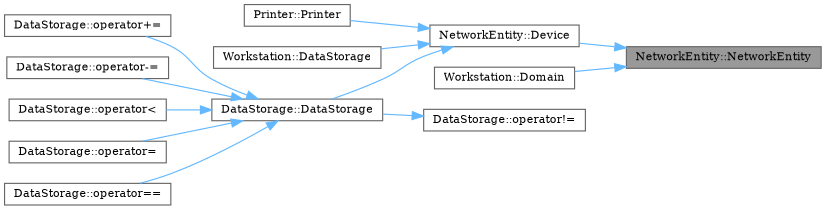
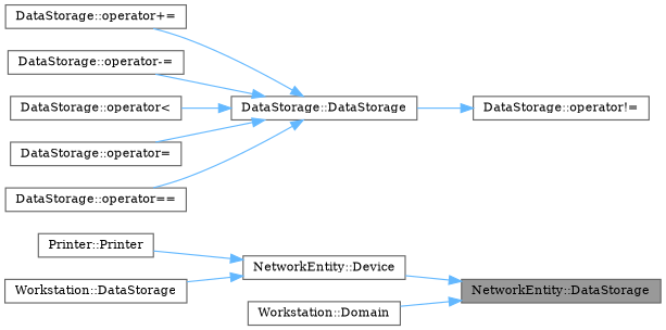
  digraph {
    fontname="DejaVu Serif"
    rankdir=RL
    node [color=grey40 fillcolor=white fontname="DejaVu Serif" fontsize=10 shape=box style=filled]
    edge [color=steelblue1 dir=back fontname="DejaVu Serif" fontsize=10 labelfontname=Helvetica labelfontsize=10 style=solid]
-   n1 [color=gray40 fillcolor=grey60 fontcolor=black height=0.2 label="NetworkEntity::NetworkEntity" width=0.4]
+   n1 [color=gray40 fillcolor=grey60 fontcolor=black height=0.2 label="NetworkEntity::DataStorage" width=0.4]
    n2 [height=0.2 label="NetworkEntity::Device" width=0.4]
    n3 [height=0.2 label="Workstation::Domain" width=0.4]
    n4 [height=0.2 label="DataStorage::DataStorage" width=0.4]
    n5 [height=0.2 label="Printer::Printer" width=0.4]
    n6 [height=0.2 label="Workstation::DataStorage" width=0.4]
    n7 [height=0.2 label="DataStorage::operator+=" width=0.4]
    n8 [height=0.2 label="DataStorage::operator-=" width=0.4]
    n9 [height=0.2 label="DataStorage::operator\<" width=0.4]
    n10 [height=0.2 label="DataStorage::operator=" width=0.4]
    n11 [height=0.2 label="DataStorage::operator==" width=0.4]
    n12 [height=0.2 label="DataStorage::operator!=" width=0.4]
    n1 -> n2
    n1 -> n3
-   n2 -> n4
    n2 -> n5
    n2 -> n6
    n4 -> n7
    n4 -> n8
    n4 -> n9
    n4 -> n10
    n4 -> n11
    n12 -> n4
  }
